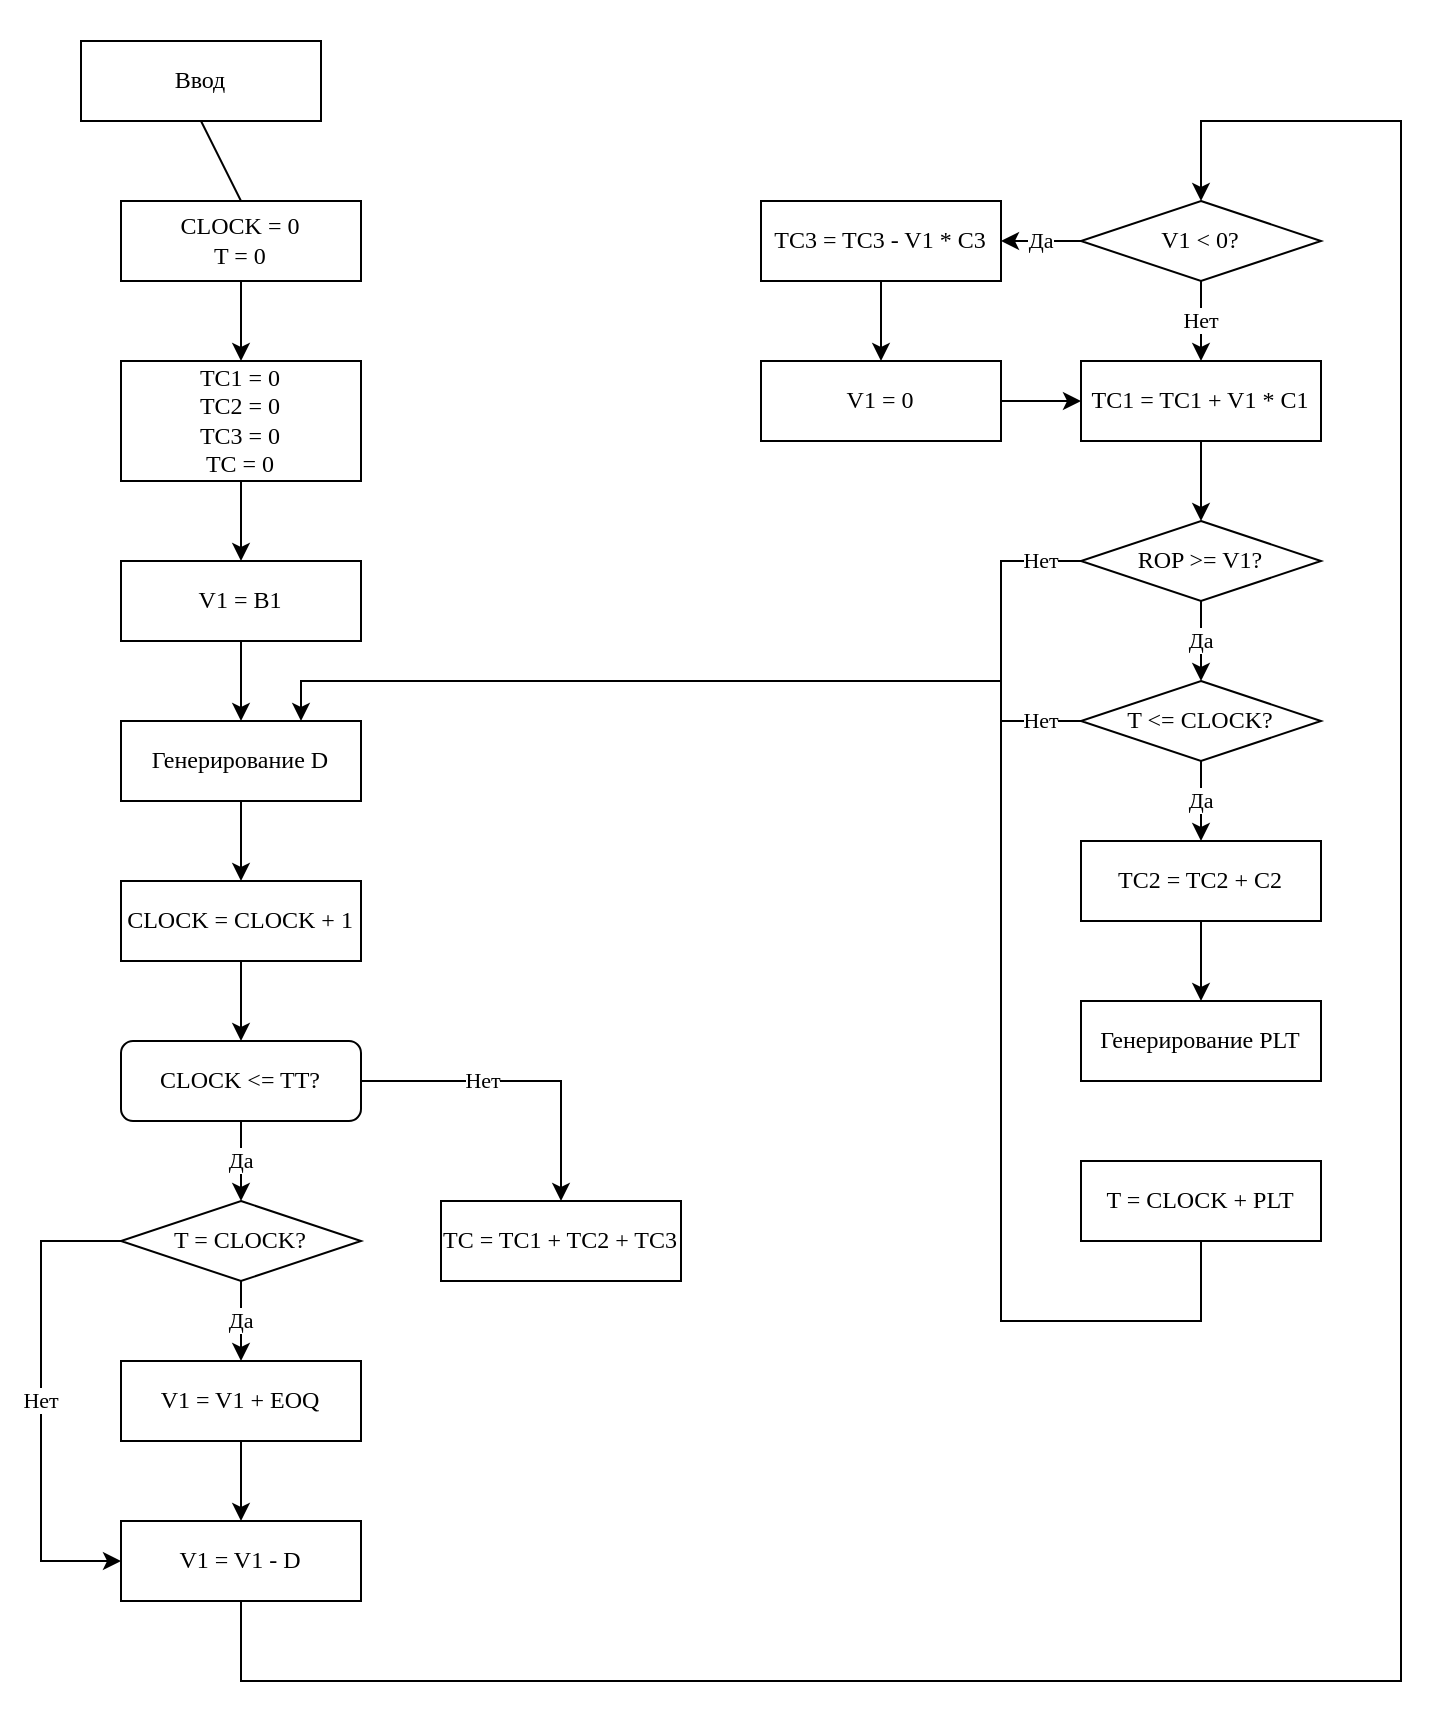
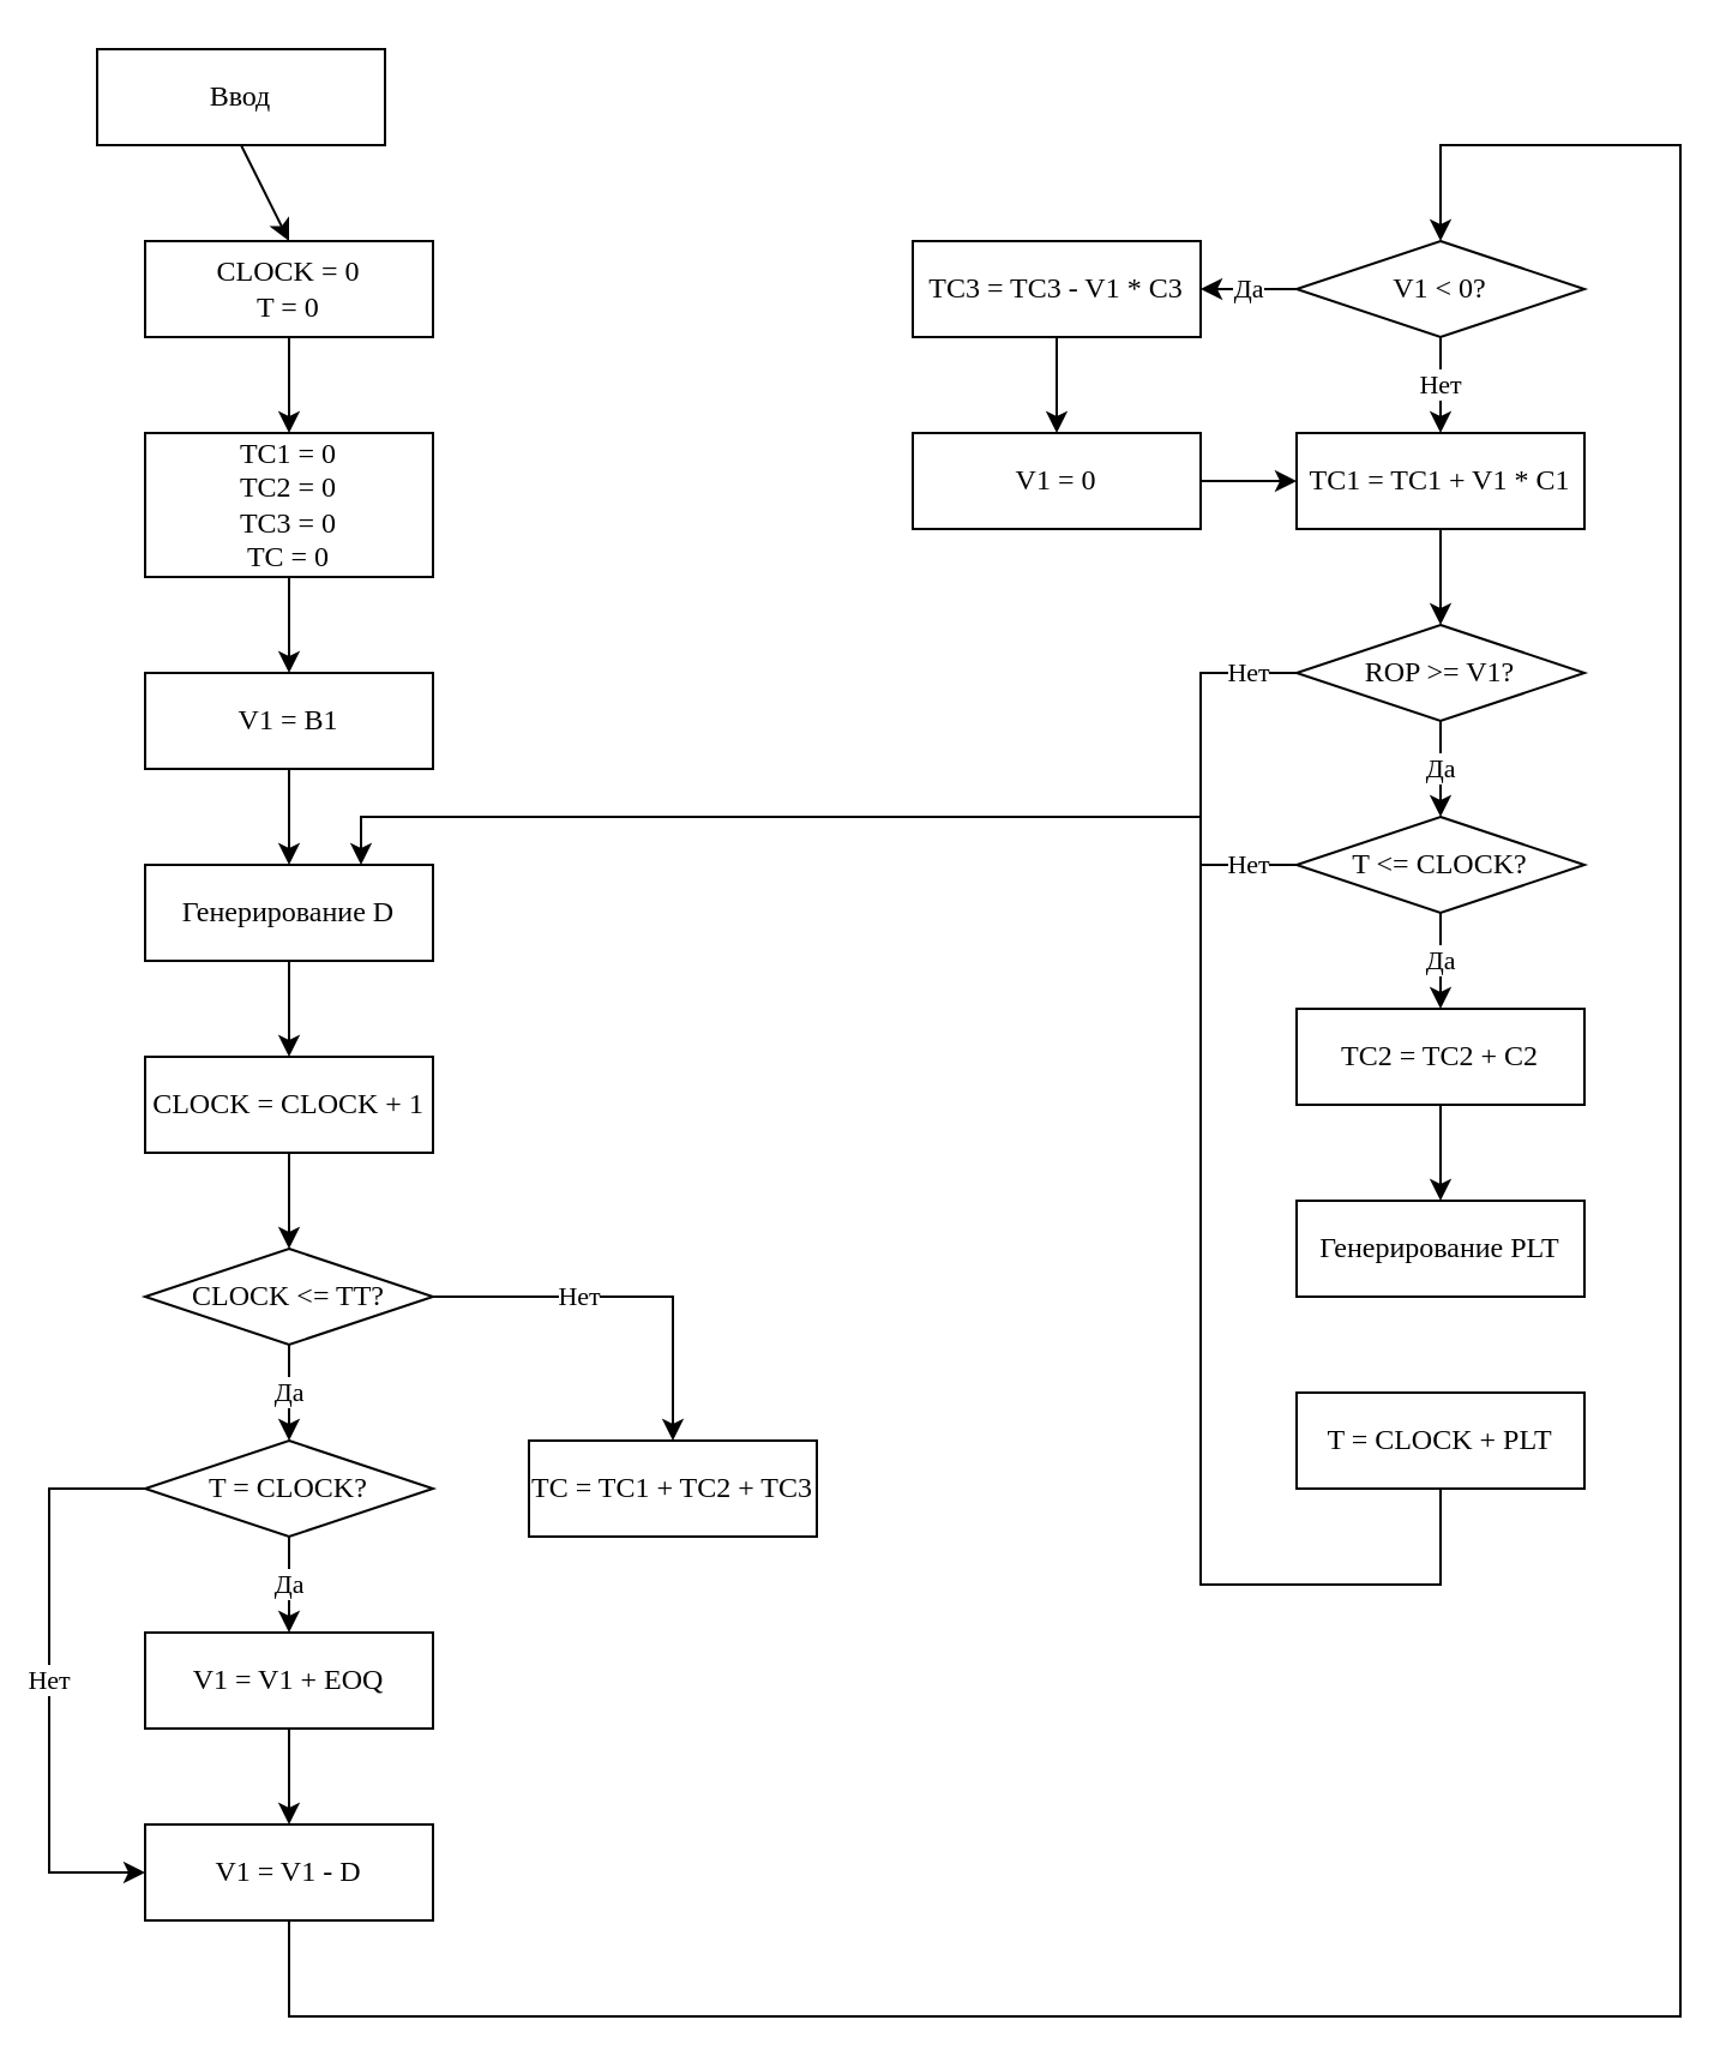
  <mxCell id="0" />
  <mxCell id="1" parent="0" />
  <mxCell id="2" value="&lt;font face=&quot;Times New Roman&quot;&gt;CLOCK = 0&lt;br&gt;T = 0&lt;/font&gt;" style="rounded=0;whiteSpace=wrap;html=1;" parent="1" vertex="1"><mxGeometry x="60" y="100" width="120" height="40" as="geometry" /></mxCell>
  <mxCell id="3" value="&lt;font face=&quot;Times New Roman&quot;&gt;Ввод&lt;/font&gt;" style="rounded=0;whiteSpace=wrap;html=1;" parent="1" vertex="1"><mxGeometry x="40" y="20" width="120" height="40" as="geometry" /></mxCell>
  <mxCell id="4" value="&lt;font face=&quot;Times New Roman&quot;&gt;TC1 = 0&lt;br&gt;TC2 = 0&lt;br&gt;TC3 = 0&lt;br&gt;TC = 0&lt;br&gt;&lt;/font&gt;" style="rounded=0;whiteSpace=wrap;html=1;" vertex="1" parent="1"><mxGeometry x="60" y="180" width="120" height="60" as="geometry" /></mxCell>
  <mxCell id="5" value="&lt;font face=&quot;Times New Roman&quot;&gt;V1 = B1&lt;/font&gt;" style="rounded=0;whiteSpace=wrap;html=1;" vertex="1" parent="1"><mxGeometry x="60" y="280" width="120" height="40" as="geometry" /></mxCell>
  <mxCell id="6" value="&lt;font face=&quot;Times New Roman&quot;&gt;Генерирование D&lt;/font&gt;" style="rounded=0;whiteSpace=wrap;html=1;" vertex="1" parent="1"><mxGeometry x="60" y="360" width="120" height="40" as="geometry" /></mxCell>
  <mxCell id="7" value="&lt;font face=&quot;Times New Roman&quot;&gt;CLOCK = CLOCK + 1&lt;/font&gt;" style="rounded=0;whiteSpace=wrap;html=1;" vertex="1" parent="1"><mxGeometry x="60" y="440" width="120" height="40" as="geometry" /></mxCell>
  <mxCell id="8" value="&lt;font face=&quot;Times New Roman&quot;&gt;V1 = V1 + EOQ&lt;/font&gt;" style="rounded=0;whiteSpace=wrap;html=1;" vertex="1" parent="1"><mxGeometry x="60" y="680" width="120" height="40" as="geometry" /></mxCell>
- <mxCell id="9" value="&lt;span&gt;CLOCK &amp;lt;= TT?&lt;/span&gt;" style="whiteSpace=wrap;html=1;fontFamily=Times New Roman;rounded=1;" vertex="1" parent="1"><mxGeometry x="60" y="520" width="120" height="40" as="geometry" /></mxCell>
+ <mxCell id="9" value="&lt;span&gt;CLOCK &amp;lt;= TT?&lt;/span&gt;" style="rhombus;whiteSpace=wrap;html=1;fontFamily=Times New Roman;" vertex="1" parent="1"><mxGeometry x="60" y="520" width="120" height="40" as="geometry" /></mxCell>
  <mxCell id="10" value="&lt;span&gt;T = CLOCK?&lt;/span&gt;" style="rhombus;whiteSpace=wrap;html=1;fontFamily=Times New Roman;" vertex="1" parent="1"><mxGeometry x="60" y="600" width="120" height="40" as="geometry" /></mxCell>
  <mxCell id="11" value="&lt;font face=&quot;Times New Roman&quot;&gt;V1 = V1 - D&lt;/font&gt;" style="rounded=0;whiteSpace=wrap;html=1;" vertex="1" parent="1"><mxGeometry x="60" y="760" width="120" height="40" as="geometry" /></mxCell>
  <mxCell id="12" value="&lt;font face=&quot;Times New Roman&quot;&gt;TC = TC1 + TC2 + TC3&lt;/font&gt;" style="rounded=0;whiteSpace=wrap;html=1;" vertex="1" parent="1"><mxGeometry x="220" y="600" width="120" height="40" as="geometry" /></mxCell>
  <mxCell id="13" value="" style="endArrow=classic;html=1;rounded=0;fontFamily=Times New Roman;exitX=0.5;exitY=1;exitDx=0;exitDy=0;entryX=0.5;entryY=0;entryDx=0;entryDy=0;" edge="1" parent="1" source="4" target="5"><mxGeometry width="50" height="50" relative="1" as="geometry"><mxPoint x="600" y="570" as="sourcePoint" /><mxPoint x="650" y="520" as="targetPoint" /></mxGeometry></mxCell>
- <mxCell id="14" value="" style="endArrow=none;html=1;rounded=0;fontFamily=Times New Roman;exitX=0.5;exitY=1;exitDx=0;exitDy=0;entryX=0.5;entryY=0;entryDx=0;entryDy=0;" edge="1" parent="1" source="3" target="2"><mxGeometry width="50" height="50" relative="1" as="geometry"><mxPoint x="130" y="250" as="sourcePoint" /><mxPoint x="130" y="290" as="targetPoint" /></mxGeometry></mxCell>
+ <mxCell id="14" value="" style="endArrow=classic;html=1;rounded=0;fontFamily=Times New Roman;exitX=0.5;exitY=1;exitDx=0;exitDy=0;entryX=0.5;entryY=0;entryDx=0;entryDy=0;" edge="1" parent="1" source="3" target="2"><mxGeometry width="50" height="50" relative="1" as="geometry"><mxPoint x="130" y="250" as="sourcePoint" /><mxPoint x="130" y="290" as="targetPoint" /></mxGeometry></mxCell>
  <mxCell id="15" value="" style="endArrow=classic;html=1;rounded=0;fontFamily=Times New Roman;exitX=0.5;exitY=1;exitDx=0;exitDy=0;entryX=0.5;entryY=0;entryDx=0;entryDy=0;" edge="1" parent="1" source="2" target="4"><mxGeometry width="50" height="50" relative="1" as="geometry"><mxPoint x="140" y="260" as="sourcePoint" /><mxPoint x="140" y="300" as="targetPoint" /></mxGeometry></mxCell>
  <mxCell id="16" value="Да" style="endArrow=classic;html=1;rounded=0;fontFamily=Times New Roman;entryX=0.5;entryY=0;entryDx=0;entryDy=0;" edge="1" parent="1" target="8"><mxGeometry width="50" height="50" relative="1" as="geometry"><mxPoint x="120" y="640" as="sourcePoint" /><mxPoint x="120" y="670" as="targetPoint" /></mxGeometry></mxCell>
  <mxCell id="17" value="" style="endArrow=classic;html=1;rounded=0;fontFamily=Times New Roman;exitX=1;exitY=0.5;exitDx=0;exitDy=0;entryX=0.5;entryY=0;entryDx=0;entryDy=0;" edge="1" parent="1" source="9" target="12"><mxGeometry width="50" height="50" relative="1" as="geometry"><mxPoint x="160" y="280" as="sourcePoint" /><mxPoint x="160" y="320" as="targetPoint" /><Array as="points"><mxPoint x="280" y="540" /></Array></mxGeometry></mxCell>
  <mxCell id="18" value="Нет" style="edgeLabel;html=1;align=center;verticalAlign=middle;resizable=0;points=[];fontFamily=Times New Roman;" vertex="1" connectable="0" parent="17"><mxGeometry x="-0.25" y="1" relative="1" as="geometry"><mxPoint as="offset" /></mxGeometry></mxCell>
  <mxCell id="19" value="" style="endArrow=classic;html=1;rounded=0;fontFamily=Times New Roman;exitX=0.5;exitY=1;exitDx=0;exitDy=0;entryX=0.5;entryY=0;entryDx=0;entryDy=0;" edge="1" parent="1" source="5" target="6"><mxGeometry width="50" height="50" relative="1" as="geometry"><mxPoint x="170" y="290" as="sourcePoint" /><mxPoint x="170" y="330" as="targetPoint" /></mxGeometry></mxCell>
  <mxCell id="20" value="" style="endArrow=classic;html=1;rounded=0;fontFamily=Times New Roman;exitX=0.5;exitY=1;exitDx=0;exitDy=0;entryX=0.5;entryY=0;entryDx=0;entryDy=0;" edge="1" parent="1" source="6" target="7"><mxGeometry width="50" height="50" relative="1" as="geometry"><mxPoint x="180" y="300" as="sourcePoint" /><mxPoint x="180" y="340" as="targetPoint" /></mxGeometry></mxCell>
  <mxCell id="21" value="" style="endArrow=classic;html=1;rounded=0;fontFamily=Times New Roman;exitX=0.5;exitY=1;exitDx=0;exitDy=0;entryX=0.5;entryY=0;entryDx=0;entryDy=0;" edge="1" parent="1" source="7" target="9"><mxGeometry width="50" height="50" relative="1" as="geometry"><mxPoint x="190" y="310" as="sourcePoint" /><mxPoint x="190" y="350" as="targetPoint" /></mxGeometry></mxCell>
  <mxCell id="22" value="Да" style="endArrow=classic;html=1;rounded=0;fontFamily=Times New Roman;exitX=0.5;exitY=1;exitDx=0;exitDy=0;entryX=0.5;entryY=0;entryDx=0;entryDy=0;" edge="1" parent="1" source="9" target="10"><mxGeometry width="50" height="50" relative="1" as="geometry"><mxPoint x="200" y="320" as="sourcePoint" /><mxPoint x="200" y="360" as="targetPoint" /></mxGeometry></mxCell>
  <mxCell id="23" value="" style="endArrow=classic;html=1;rounded=0;fontFamily=Times New Roman;exitX=0.5;exitY=1;exitDx=0;exitDy=0;entryX=0.5;entryY=0;entryDx=0;entryDy=0;" edge="1" parent="1" source="8" target="11"><mxGeometry width="50" height="50" relative="1" as="geometry"><mxPoint x="210" y="330" as="sourcePoint" /><mxPoint x="210" y="370" as="targetPoint" /></mxGeometry></mxCell>
  <mxCell id="24" value="Нет" style="endArrow=classic;html=1;rounded=0;fontFamily=Times New Roman;exitX=0;exitY=0.5;exitDx=0;exitDy=0;entryX=0;entryY=0.5;entryDx=0;entryDy=0;" edge="1" parent="1" source="10" target="11"><mxGeometry width="50" height="50" relative="1" as="geometry"><mxPoint x="230" y="550" as="sourcePoint" /><mxPoint x="230" y="590" as="targetPoint" /><Array as="points"><mxPoint x="20" y="620" /><mxPoint x="20" y="780" /></Array></mxGeometry></mxCell>
  <mxCell id="25" value="V1 &amp;lt; 0?" style="rhombus;whiteSpace=wrap;html=1;fontFamily=Times New Roman;" vertex="1" parent="1"><mxGeometry x="540" y="100" width="120" height="40" as="geometry" /></mxCell>
  <mxCell id="26" value="&lt;font face=&quot;Times New Roman&quot;&gt;TC1 = TC1 + V1 * C1&lt;/font&gt;" style="rounded=0;whiteSpace=wrap;html=1;" vertex="1" parent="1"><mxGeometry x="540" y="180" width="120" height="40" as="geometry" /></mxCell>
  <mxCell id="27" value="ROP &amp;gt;= V1?" style="rhombus;whiteSpace=wrap;html=1;fontFamily=Times New Roman;" vertex="1" parent="1"><mxGeometry x="540" y="260" width="120" height="40" as="geometry" /></mxCell>
  <mxCell id="28" value="T &amp;lt;= CLOCK?" style="rhombus;whiteSpace=wrap;html=1;fontFamily=Times New Roman;" vertex="1" parent="1"><mxGeometry x="540" y="340" width="120" height="40" as="geometry" /></mxCell>
  <mxCell id="29" value="&lt;font face=&quot;Times New Roman&quot;&gt;TC2 = TC2 + C2&lt;/font&gt;" style="rounded=0;whiteSpace=wrap;html=1;" vertex="1" parent="1"><mxGeometry x="540" y="420" width="120" height="40" as="geometry" /></mxCell>
  <mxCell id="30" value="&lt;font face=&quot;Times New Roman&quot;&gt;Генерирование PLT&lt;/font&gt;" style="rounded=0;whiteSpace=wrap;html=1;" vertex="1" parent="1"><mxGeometry x="540" y="500" width="120" height="40" as="geometry" /></mxCell>
  <mxCell id="31" value="&lt;font face=&quot;Times New Roman&quot;&gt;T = CLOCK + PLT&lt;/font&gt;" style="rounded=0;whiteSpace=wrap;html=1;" vertex="1" parent="1"><mxGeometry x="540" y="580" width="120" height="40" as="geometry" /></mxCell>
  <mxCell id="32" value="Нет" style="endArrow=classic;html=1;rounded=0;fontFamily=Times New Roman;exitX=0.5;exitY=1;exitDx=0;exitDy=0;entryX=0.5;entryY=0;entryDx=0;entryDy=0;" edge="1" parent="1" source="25" target="26"><mxGeometry width="50" height="50" relative="1" as="geometry"><mxPoint x="510" y="150" as="sourcePoint" /><mxPoint x="510" y="190" as="targetPoint" /></mxGeometry></mxCell>
  <mxCell id="33" value="" style="endArrow=classic;html=1;rounded=0;fontFamily=Times New Roman;exitX=0.5;exitY=1;exitDx=0;exitDy=0;entryX=0.5;entryY=0;entryDx=0;entryDy=0;" edge="1" parent="1" source="26" target="27"><mxGeometry width="50" height="50" relative="1" as="geometry"><mxPoint x="500" y="370" as="sourcePoint" /><mxPoint x="500" y="410" as="targetPoint" /></mxGeometry></mxCell>
  <mxCell id="34" value="Да" style="endArrow=classic;html=1;rounded=0;fontFamily=Times New Roman;exitX=0.5;exitY=1;exitDx=0;exitDy=0;entryX=0.5;entryY=0;entryDx=0;entryDy=0;" edge="1" parent="1" source="27" target="28"><mxGeometry width="50" height="50" relative="1" as="geometry"><mxPoint x="510" y="380" as="sourcePoint" /><mxPoint x="510" y="420" as="targetPoint" /></mxGeometry></mxCell>
  <mxCell id="35" value="Да" style="endArrow=classic;html=1;rounded=0;fontFamily=Times New Roman;exitX=0.5;exitY=1;exitDx=0;exitDy=0;entryX=0.5;entryY=0;entryDx=0;entryDy=0;" edge="1" parent="1" source="28" target="29"><mxGeometry width="50" height="50" relative="1" as="geometry"><mxPoint x="520" y="390" as="sourcePoint" /><mxPoint x="520" y="430" as="targetPoint" /></mxGeometry></mxCell>
  <mxCell id="36" value="" style="endArrow=classic;html=1;rounded=0;fontFamily=Times New Roman;exitX=0.5;exitY=1;exitDx=0;exitDy=0;entryX=0.5;entryY=0;entryDx=0;entryDy=0;" edge="1" parent="1" source="29" target="30"><mxGeometry width="50" height="50" relative="1" as="geometry"><mxPoint x="540" y="410" as="sourcePoint" /><mxPoint x="540" y="450" as="targetPoint" /></mxGeometry></mxCell>
  <mxCell id="37" value="" style="endArrow=classic;html=1;rounded=0;fontFamily=Times New Roman;exitX=0.5;exitY=1;exitDx=0;exitDy=0;entryX=0.75;entryY=0;entryDx=0;entryDy=0;" edge="1" parent="1" source="31" target="6"><mxGeometry width="50" height="50" relative="1" as="geometry"><mxPoint x="550" y="380" as="sourcePoint" /><mxPoint x="500" y="220" as="targetPoint" /><Array as="points"><mxPoint x="600" y="620" /><mxPoint x="600" y="660" /><mxPoint x="500" y="660" /><mxPoint x="500" y="340" /><mxPoint x="150" y="340" /></Array></mxGeometry></mxCell>
  <mxCell id="38" value="&lt;font face=&quot;Times New Roman&quot;&gt;TC3 = TC3 - V1 * C3&lt;/font&gt;" style="rounded=0;whiteSpace=wrap;html=1;" vertex="1" parent="1"><mxGeometry x="380" y="100" width="120" height="40" as="geometry" /></mxCell>
  <mxCell id="39" value="Да" style="endArrow=classic;html=1;rounded=0;fontFamily=Times New Roman;exitX=0;exitY=0.5;exitDx=0;exitDy=0;entryX=1;entryY=0.5;entryDx=0;entryDy=0;" edge="1" parent="1" source="25" target="38"><mxGeometry width="50" height="50" relative="1" as="geometry"><mxPoint x="610" y="390" as="sourcePoint" /><mxPoint x="610" y="430" as="targetPoint" /></mxGeometry></mxCell>
  <mxCell id="40" value="&lt;font face=&quot;Times New Roman&quot;&gt;V1 = 0&lt;/font&gt;" style="rounded=0;whiteSpace=wrap;html=1;" vertex="1" parent="1"><mxGeometry x="380" y="180" width="120" height="40" as="geometry" /></mxCell>
  <mxCell id="41" value="" style="endArrow=classic;html=1;rounded=0;fontFamily=Times New Roman;exitX=0.5;exitY=1;exitDx=0;exitDy=0;entryX=0.5;entryY=0;entryDx=0;entryDy=0;" edge="1" parent="1" source="38" target="40"><mxGeometry width="50" height="50" relative="1" as="geometry"><mxPoint x="610" y="150" as="sourcePoint" /><mxPoint x="610" y="190" as="targetPoint" /></mxGeometry></mxCell>
  <mxCell id="42" value="" style="endArrow=classic;html=1;rounded=0;fontFamily=Times New Roman;exitX=1;exitY=0.5;exitDx=0;exitDy=0;entryX=0;entryY=0.5;entryDx=0;entryDy=0;" edge="1" parent="1" source="40" target="26"><mxGeometry width="50" height="50" relative="1" as="geometry"><mxPoint x="450" y="150" as="sourcePoint" /><mxPoint x="450" y="190" as="targetPoint" /></mxGeometry></mxCell>
  <mxCell id="43" value="Нет" style="endArrow=none;html=1;rounded=0;fontFamily=Times New Roman;entryX=0;entryY=0.5;entryDx=0;entryDy=0;" edge="1" parent="1" target="27"><mxGeometry x="0.714" width="50" height="50" relative="1" as="geometry"><mxPoint x="500" y="380" as="sourcePoint" /><mxPoint x="700" y="430" as="targetPoint" /><Array as="points"><mxPoint x="500" y="280" /></Array><mxPoint as="offset" /></mxGeometry></mxCell>
  <mxCell id="44" value="Нет" style="endArrow=none;html=1;rounded=0;fontFamily=Times New Roman;entryX=0;entryY=0.5;entryDx=0;entryDy=0;" edge="1" parent="1" target="28"><mxGeometry width="50" height="50" relative="1" as="geometry"><mxPoint x="500" y="360" as="sourcePoint" /><mxPoint x="700" y="430" as="targetPoint" /></mxGeometry></mxCell>
  <mxCell id="45" value="" style="endArrow=classic;html=1;rounded=0;fontFamily=Times New Roman;exitX=0.5;exitY=1;exitDx=0;exitDy=0;entryX=0.5;entryY=0;entryDx=0;entryDy=0;" edge="1" parent="1" source="11" target="25"><mxGeometry width="50" height="50" relative="1" as="geometry"><mxPoint x="650" y="610" as="sourcePoint" /><mxPoint x="700" y="560" as="targetPoint" /><Array as="points"><mxPoint x="120" y="840" /><mxPoint x="700" y="840" /><mxPoint x="700" y="60" /><mxPoint x="600" y="60" /></Array></mxGeometry></mxCell>
